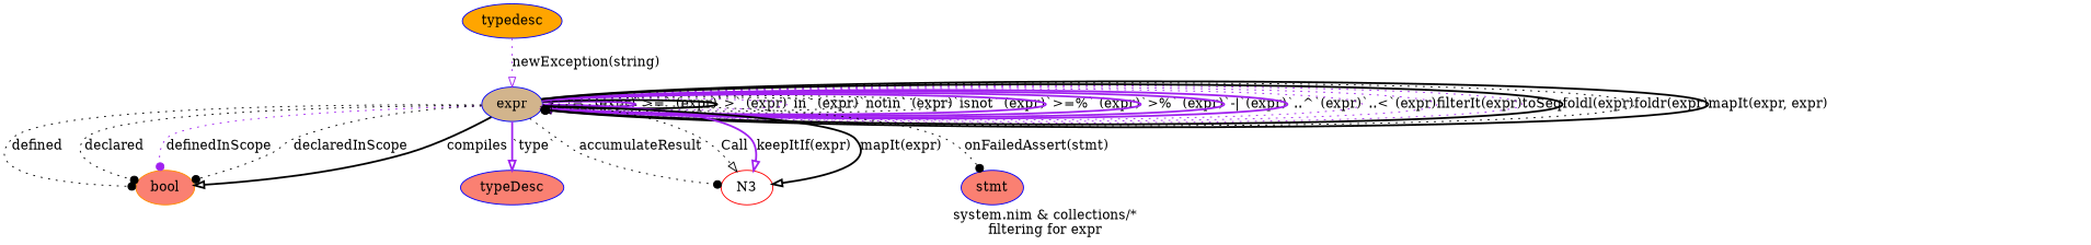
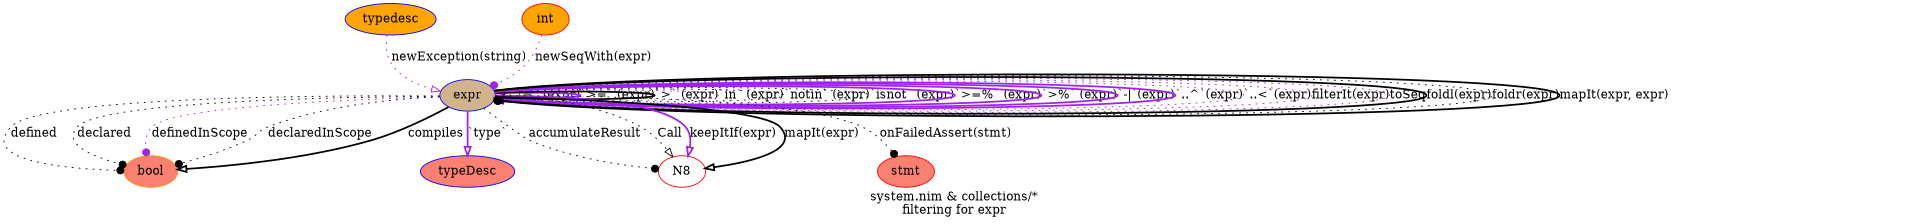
  digraph {
    label="system.nim & collections/*\nfiltering for expr"
    rankdir=TB
    node [color=blue fillcolor=salmon style=filled]
    edge [arrowhead=dot color=purple style=dotted]
    n1 [fillcolor=tan label=expr]
    n2 [color=darkorange label=bool]
    n3 [label=typeDesc]
-   N3 [color=red fillcolor=white]
-   n5 [label=stmt]
+   N3 [color=red fillcolor=white label=N8]
+   n5 [color=red label=stmt]
    n6 [fillcolor=orange label=typedesc]
+   n7 [color=red fillcolor=orange label=int]
    n1 -> n1 [arrowhead=onormal label="`!=` (expr)"]
    n1 -> n1 [arrowhead=onormal label="`>=` (expr)" style=bold]
    n1 -> n1 [arrowhead=onormal color=black label="`>` (expr)" style=bold]
    n1 -> n1 [arrowhead=onormal label="`in` (expr)"]
    n1 -> n1 [color=black label="`notin` (expr)"]
    n1 -> n1 [color=black label="`isnot` (expr)"]
    n1 -> n1 [label="`>=%` (expr)" style=bold]
    n1 -> n1 [label="`>%` (expr)" style=bold]
    n1 -> n1 [label="`-|`(expr)" style=bold]
    n1 -> n1 [arrowhead=onormal label="`..^`(expr)" style=bold]
    n1 -> n1 [arrowhead=onormal label="`..<`(expr)"]
    n1 -> n1 [label="filterIt(expr)"]
    n1 -> n1 [label=toSeq]
    n1 -> n1 [color=black label="foldl(expr)" style=bold]
    n1 -> n1 [arrowhead=onormal color=black label="foldr(expr)"]
    n1 -> n1 [color=black label="mapIt(expr, expr)" style=bold]
    n1 -> n2 [color=black label=defined]
    n1 -> n2 [color=black label=declared]
    n1 -> n2 [label=definedInScope]
    n1 -> n2 [color=black label=declaredInScope]
    n1 -> n2 [arrowhead=onormal color=black label=compiles style=bold]
    n1 -> n3 [arrowhead=onormal label="`type`" style=bold]
    n1 -> N3 [color=black label=accumulateResult]
    n1 -> N3 [arrowhead=onormal color=black label=Call]
    n1 -> N3 [arrowhead=onormal label="keepItIf(expr)" style=bold]
    n1 -> N3 [arrowhead=onormal color=black label="mapIt(expr)" style=bold]
    n1 -> n5 [color=black label="onFailedAssert(stmt)"]
    n6 -> n1 [arrowhead=onormal label="newException(string)"]
+   n7 -> n1 [label="newSeqWith(expr)"]
  }
